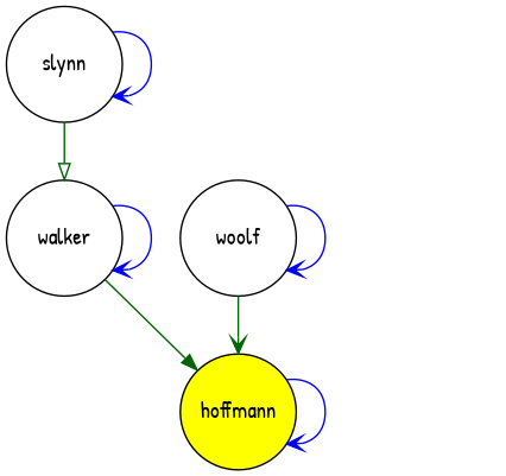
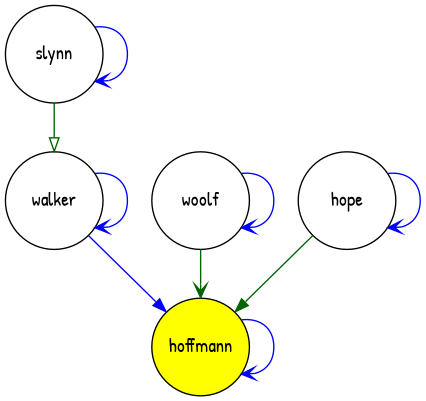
  digraph {
    fontname="Patrick Hand"
    node [fillcolor=white fixedsize=true fontname="Patrick Hand" shape=circle style=filled]
    edge [arrowhead=vee color=blue fontname="Patrick Hand" penwidth=1]
    hoffmann [fillcolor=yellow height=1 width=1]
    slynn [height=1 width=1]
    walker [height=1 width=1]
    woolf [height=1 width=1]
+   hope [height=1 width=1]
    hoffmann -> hoffmann
    slynn -> slynn
    slynn -> walker [arrowhead=onormal color=darkgreen]
-   walker -> hoffmann [arrowhead=normal color=darkgreen]
+   walker -> hoffmann [arrowhead=normal]
    walker -> walker
    woolf -> hoffmann [color=darkgreen]
    woolf -> woolf
+   hope -> hoffmann [arrowhead=normal color=darkgreen]
+   hope -> hope
  }
